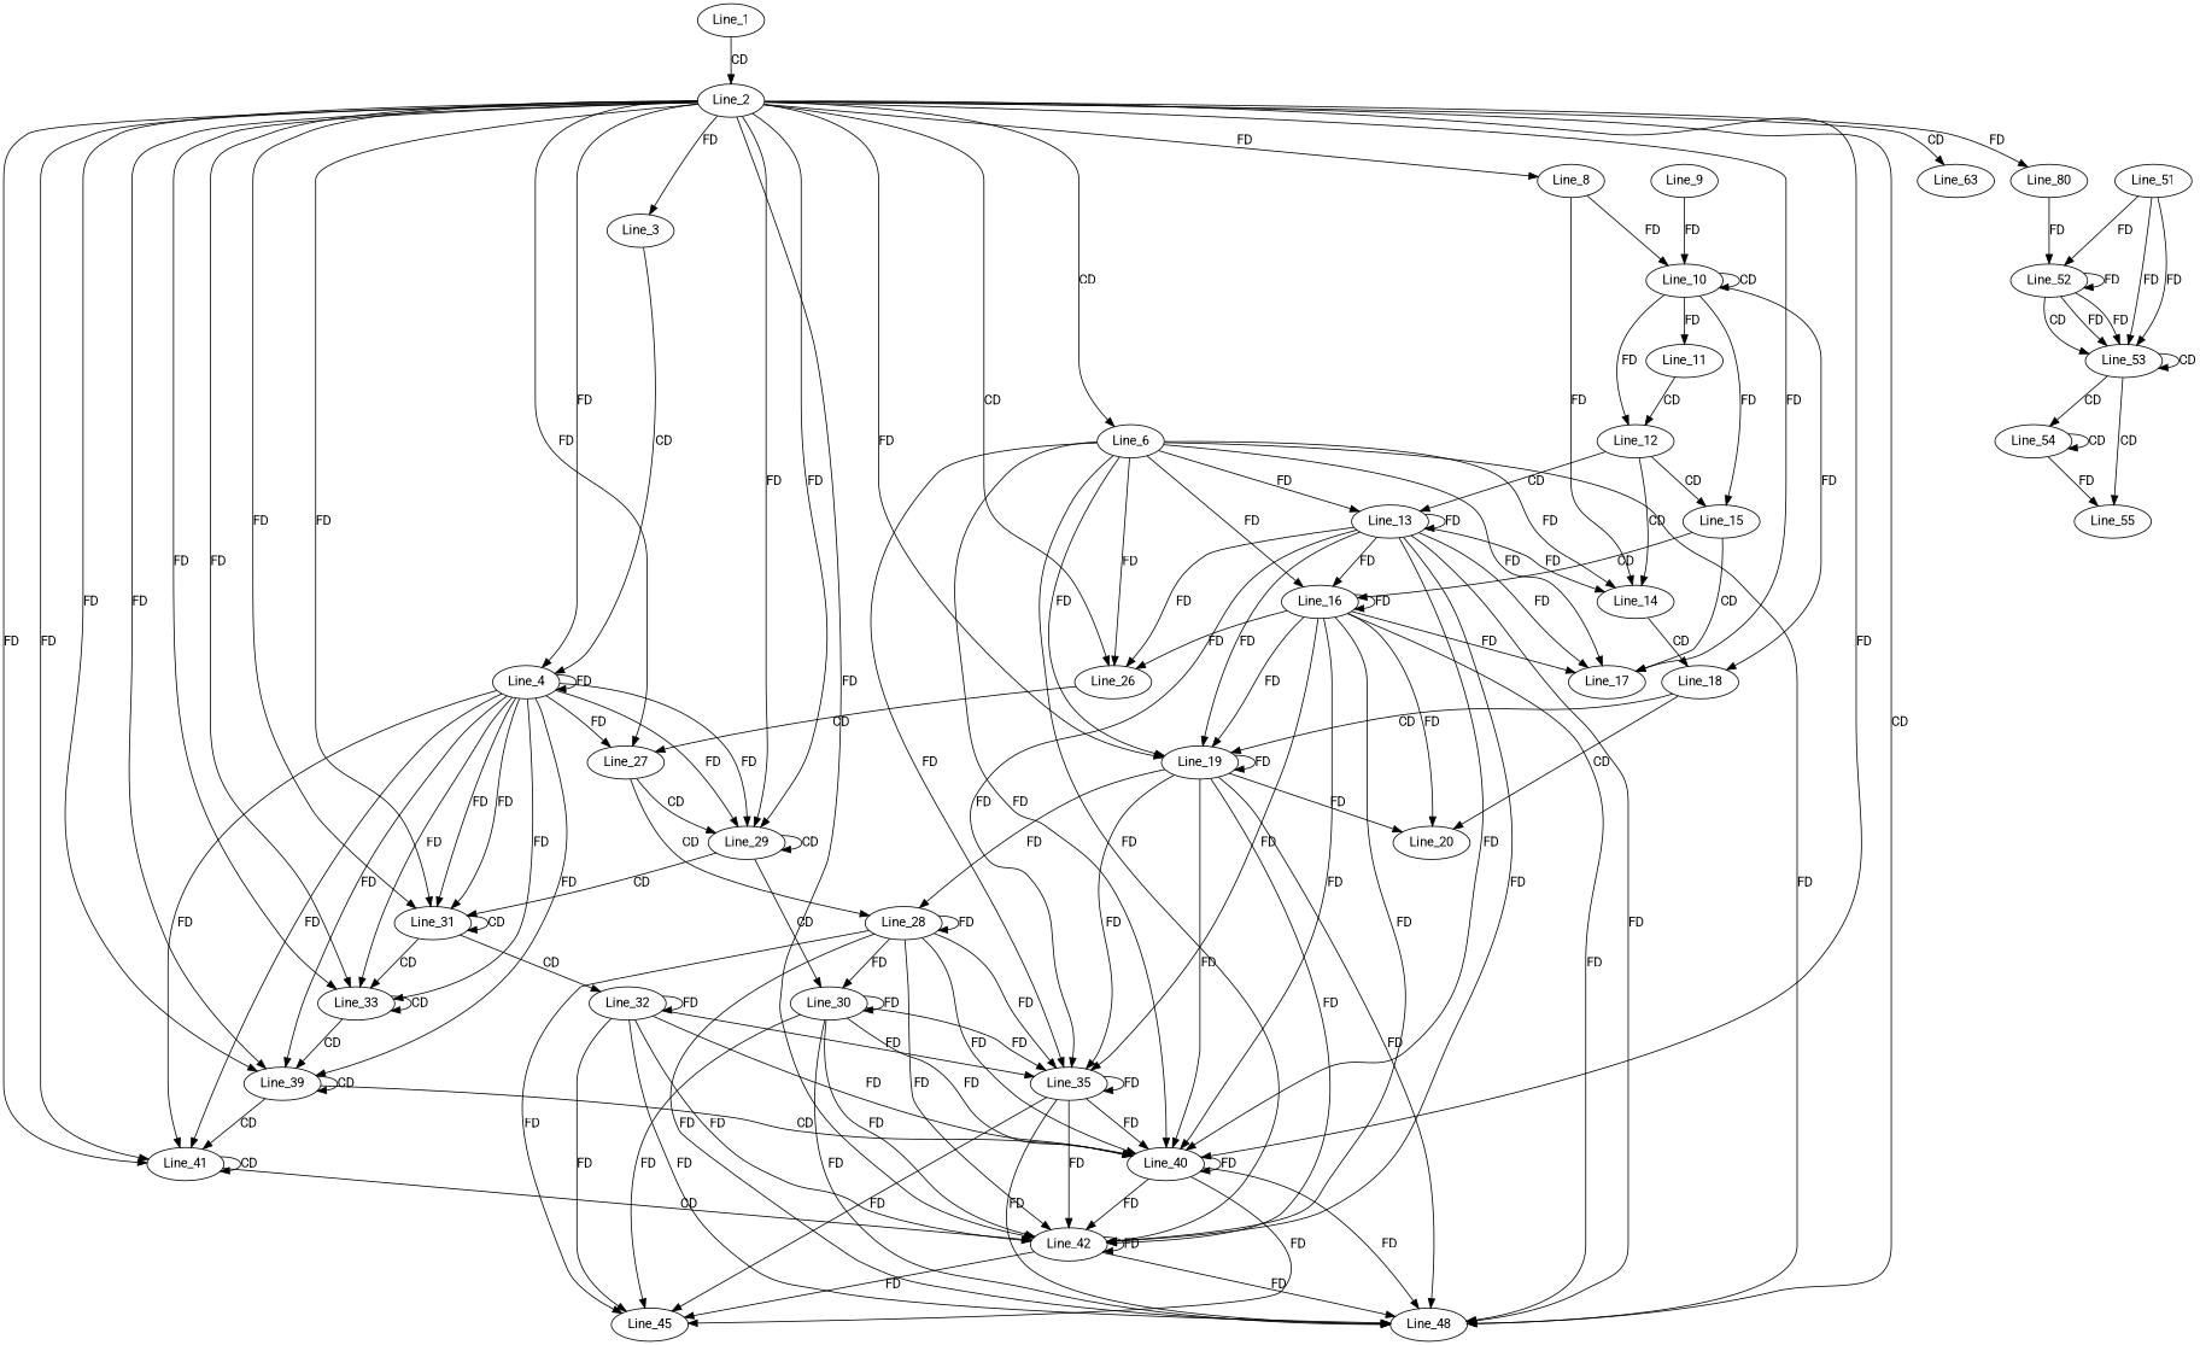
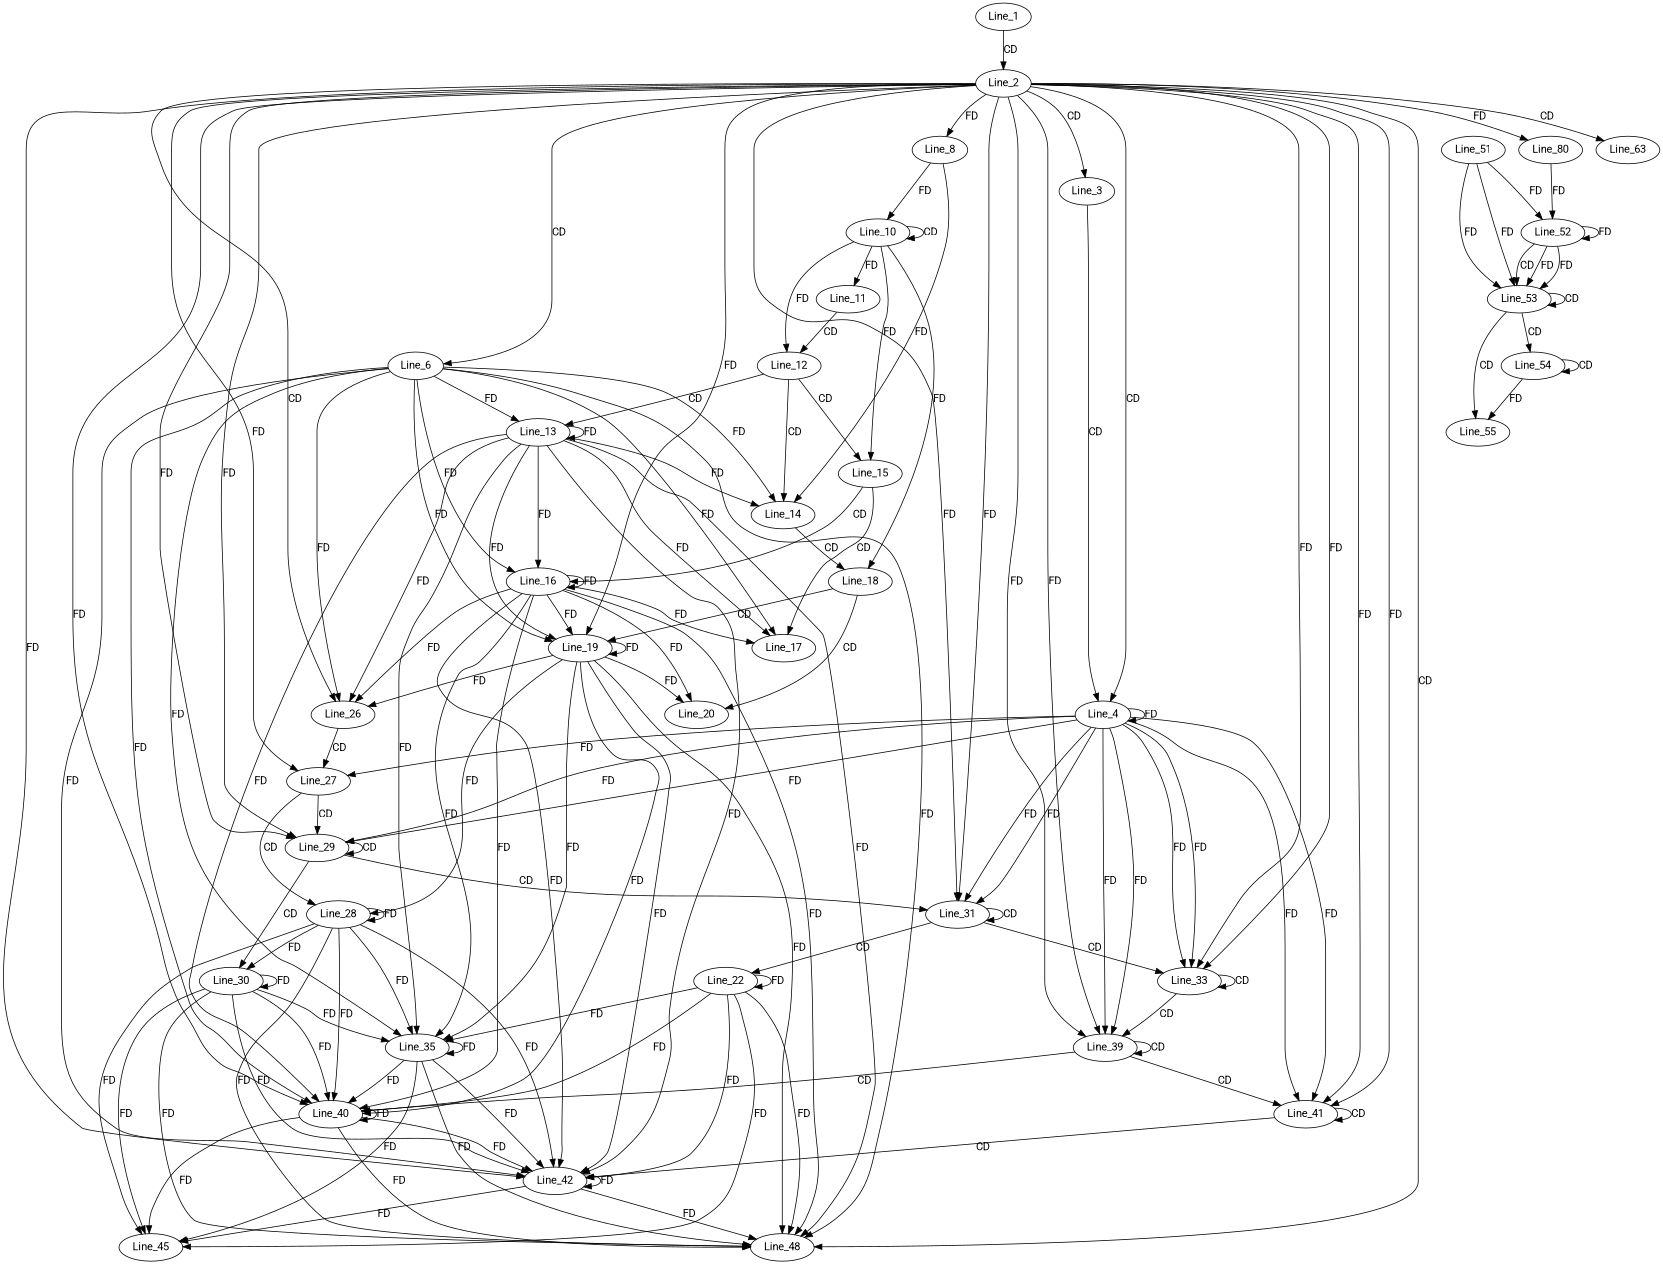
  digraph {
    fontname=Roboto
    node [fontname=Roboto]
    edge [fontname=Roboto]
    Line_1
    Line_2
    Line_3
    Line_4
    Line_6
    Line_8
    Line_17
    Line_19
    Line_26
    Line_27
    Line_29
    Line_31
    Line_33
    Line_39
    Line_40
    Line_41
    Line_42
    Line_48
    n19 [label=Line_80]
    Line_63
    Line_13
    Line_14
    Line_16
    Line_35
    Line_10
    Line_20
    Line_28
    Line_30
-   Line_32
+   Line_32 [label=Line_22]
    Line_45
    Line_52
    Line_18
    Line_11
    Line_12
    Line_15
-   Line_9
    Line_53
    Line_54
    Line_55
    Line_51
    Line_1 -> Line_2 [label=CD]
-   Line_2 -> Line_3 [label=FD]
-   Line_2 -> Line_4 [label=FD]
+   Line_2 -> Line_3 [label=CD]
+   Line_2 -> Line_4 [label=CD]
    Line_2 -> Line_6 [label=CD]
    Line_2 -> Line_8 [label=FD]
-   Line_2 -> Line_17 [label=FD]
    Line_2 -> Line_19 [label=FD]
    Line_2 -> Line_26 [label=CD]
    Line_2 -> Line_27 [label=FD]
    Line_2 -> Line_29 [label=FD]
    Line_2 -> Line_29 [label=FD]
    Line_2 -> Line_31 [label=FD]
    Line_2 -> Line_31 [label=FD]
    Line_2 -> Line_33 [label=FD]
    Line_2 -> Line_33 [label=FD]
    Line_2 -> Line_39 [label=FD]
    Line_2 -> Line_39 [label=FD]
    Line_2 -> Line_40 [label=FD]
    Line_2 -> Line_41 [label=FD]
    Line_2 -> Line_41 [label=FD]
    Line_2 -> Line_42 [label=FD]
    Line_2 -> Line_48 [label=CD]
    Line_2 -> n19 [label=FD]
    Line_2 -> Line_63 [label=CD]
    Line_3 -> Line_4 [label=CD]
    Line_4 -> Line_4 [label=FD]
    Line_4 -> Line_27 [label=FD]
    Line_4 -> Line_29 [label=FD]
    Line_4 -> Line_29 [label=FD]
    Line_4 -> Line_31 [label=FD]
    Line_4 -> Line_31 [label=FD]
    Line_4 -> Line_33 [label=FD]
    Line_4 -> Line_33 [label=FD]
    Line_4 -> Line_39 [label=FD]
    Line_4 -> Line_39 [label=FD]
    Line_4 -> Line_41 [label=FD]
    Line_4 -> Line_41 [label=FD]
    Line_6 -> Line_17 [label=FD]
    Line_6 -> Line_19 [label=FD]
    Line_6 -> Line_26 [label=FD]
    Line_6 -> Line_40 [label=FD]
    Line_6 -> Line_42 [label=FD]
    Line_6 -> Line_48 [label=FD]
    Line_6 -> Line_13 [label=FD]
    Line_6 -> Line_14 [label=FD]
    Line_6 -> Line_16 [label=FD]
    Line_6 -> Line_35 [label=FD]
    Line_8 -> Line_14 [label=FD]
    Line_8 -> Line_10 [label=FD]
    Line_19 -> Line_19 [label=FD]
+   Line_19 -> Line_26 [label=FD]
    Line_19 -> Line_40 [label=FD]
    Line_19 -> Line_42 [label=FD]
    Line_19 -> Line_48 [label=FD]
    Line_19 -> Line_35 [label=FD]
    Line_19 -> Line_20 [label=FD]
    Line_19 -> Line_28 [label=FD]
    Line_26 -> Line_27 [label=CD]
    Line_27 -> Line_29 [label=CD]
    Line_27 -> Line_28 [label=CD]
    Line_29 -> Line_29 [label=CD]
    Line_29 -> Line_31 [label=CD]
    Line_29 -> Line_30 [label=CD]
    Line_31 -> Line_31 [label=CD]
    Line_31 -> Line_33 [label=CD]
    Line_31 -> Line_32 [label=CD]
    Line_33 -> Line_33 [label=CD]
    Line_33 -> Line_39 [label=CD]
    Line_39 -> Line_39 [label=CD]
    Line_39 -> Line_40 [label=CD]
    Line_39 -> Line_41 [label=CD]
    Line_40 -> Line_40 [label=FD]
    Line_40 -> Line_42 [label=FD]
    Line_40 -> Line_48 [label=FD]
    Line_40 -> Line_45 [label=FD]
    Line_41 -> Line_41 [label=CD]
    Line_41 -> Line_42 [label=CD]
    Line_42 -> Line_42 [label=FD]
    Line_42 -> Line_48 [label=FD]
    Line_42 -> Line_45 [label=FD]
    n19 -> Line_52 [label=FD]
    Line_13 -> Line_17 [label=FD]
    Line_13 -> Line_19 [label=FD]
    Line_13 -> Line_26 [label=FD]
    Line_13 -> Line_40 [label=FD]
    Line_13 -> Line_42 [label=FD]
    Line_13 -> Line_48 [label=FD]
    Line_13 -> Line_13 [label=FD]
    Line_13 -> Line_14 [label=FD]
    Line_13 -> Line_16 [label=FD]
    Line_13 -> Line_35 [label=FD]
    Line_14 -> Line_18 [label=CD]
    Line_16 -> Line_17 [label=FD]
    Line_16 -> Line_19 [label=FD]
    Line_16 -> Line_26 [label=FD]
    Line_16 -> Line_40 [label=FD]
    Line_16 -> Line_42 [label=FD]
    Line_16 -> Line_48 [label=FD]
    Line_16 -> Line_16 [label=FD]
    Line_16 -> Line_35 [label=FD]
    Line_16 -> Line_20 [label=FD]
    Line_35 -> Line_40 [label=FD]
    Line_35 -> Line_42 [label=FD]
    Line_35 -> Line_48 [label=FD]
    Line_35 -> Line_35 [label=FD]
    Line_35 -> Line_45 [label=FD]
    Line_10 -> Line_10 [label=CD]
    Line_10 -> Line_18 [label=FD]
    Line_10 -> Line_11 [label=FD]
    Line_10 -> Line_12 [label=FD]
    Line_10 -> Line_15 [label=FD]
    Line_28 -> Line_40 [label=FD]
    Line_28 -> Line_42 [label=FD]
    Line_28 -> Line_48 [label=FD]
    Line_28 -> Line_35 [label=FD]
    Line_28 -> Line_28 [label=FD]
    Line_28 -> Line_30 [label=FD]
    Line_28 -> Line_45 [label=FD]
    Line_30 -> Line_40 [label=FD]
    Line_30 -> Line_42 [label=FD]
    Line_30 -> Line_48 [label=FD]
    Line_30 -> Line_35 [label=FD]
    Line_30 -> Line_30 [label=FD]
    Line_30 -> Line_45 [label=FD]
    Line_32 -> Line_40 [label=FD]
    Line_32 -> Line_42 [label=FD]
    Line_32 -> Line_48 [label=FD]
    Line_32 -> Line_35 [label=FD]
    Line_32 -> Line_32 [label=FD]
    Line_32 -> Line_45 [label=FD]
    Line_52 -> Line_52 [label=FD]
    Line_52 -> Line_53 [label=CD]
    Line_52 -> Line_53 [label=FD]
    Line_52 -> Line_53 [label=FD]
    Line_18 -> Line_19 [label=CD]
    Line_18 -> Line_20 [label=CD]
    Line_11 -> Line_12 [label=CD]
    Line_12 -> Line_13 [label=CD]
    Line_12 -> Line_14 [label=CD]
    Line_12 -> Line_15 [label=CD]
    Line_15 -> Line_17 [label=CD]
    Line_15 -> Line_16 [label=CD]
-   Line_9 -> Line_10 [label=FD]
    Line_53 -> Line_53 [label=CD]
    Line_53 -> Line_54 [label=CD]
    Line_53 -> Line_55 [label=CD]
    Line_54 -> Line_54 [label=CD]
    Line_54 -> Line_55 [label=FD]
    Line_51 -> Line_52 [label=FD]
    Line_51 -> Line_53 [label=FD]
    Line_51 -> Line_53 [label=FD]
  }
